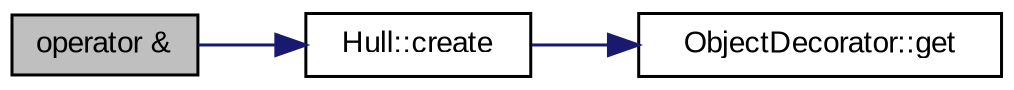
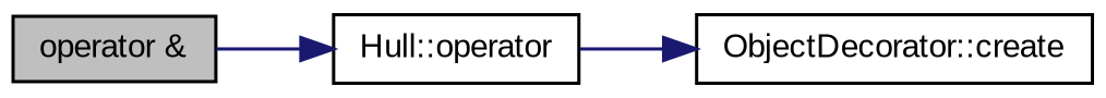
  digraph {
    fontname="Liberation Sans"
    rankdir=LR
    node [color=black fillcolor=white fontname="Liberation Sans" fontsize=10 shape=record style=filled]
    edge [color=midnightblue fontname="Liberation Sans" fontsize=10 labelfontname=Helvetica labelfontsize=10 style=solid]
    n1 [fillcolor=grey75 fontcolor=black height=0.2 label="operator &" width=0.4]
-   n2 [height=0.2 label="Hull::create" width=0.4]
-   n3 [height=0.2 label="ObjectDecorator::get" width=0.4]
+   n2 [height=0.2 label="Hull::operator" width=0.4]
+   n3 [height=0.2 label="ObjectDecorator::create" width=0.4]
    n1 -> n2
    n2 -> n3
  }
